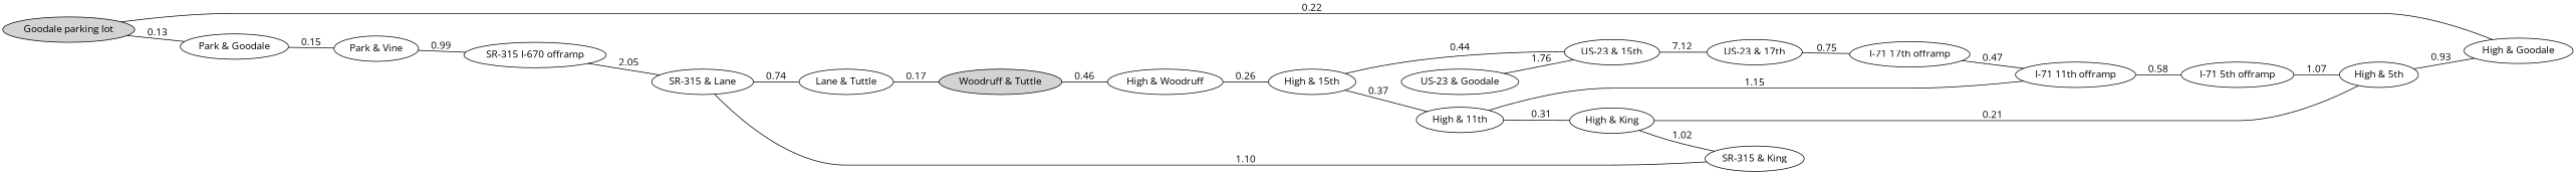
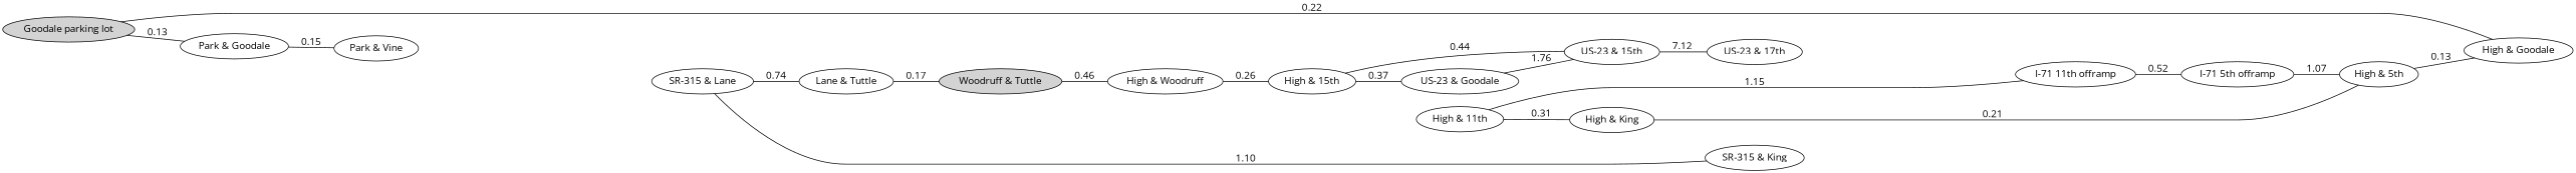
  graph {
    fontname="Open Sans"
    rankdir=LR
    node [fontname="Open Sans" fontsize=14]
    edge [fontname="Open Sans" fontsize=14]
    "Goodale parking lot" [style=filled]
    "Park & Goodale"
    "Park & Vine"
    "High & Goodale"
    "High & 5th"
    "I-71 5th offramp"
    "I-71 11th offramp"
-   "I-71 17th offramp"
    "US-23 & 17th"
    "US-23 & 15th"
    "High & 15th"
    "High & 11th"
    "High & King"
    "High & Woodruff"
    "Woodruff & Tuttle" [style=filled]
    "Lane & Tuttle"
    "SR-315 & Lane"
-   "SR-315 I-670 offramp"
    "US-23 & Goodale"
    "SR-315 & King"
    "Goodale parking lot" -- "Park & Goodale" [label=0.13]
    "Park & Goodale" -- "Park & Vine" [label=0.15]
-   "Park & Vine" -- "SR-315 I-670 offramp" [label=0.99]
    "High & Goodale" -- "Goodale parking lot" [label=0.22]
-   "High & 5th" -- "High & Goodale" [label=0.93]
+   "High & 5th" -- "High & Goodale" [label=0.13]
    "I-71 5th offramp" -- "High & 5th" [label=1.07]
-   "I-71 11th offramp" -- "I-71 5th offramp" [label=0.58]
-   "I-71 17th offramp" -- "I-71 11th offramp" [label=0.47]
-   "US-23 & 17th" -- "I-71 17th offramp" [label=0.75]
+   "I-71 11th offramp" -- "I-71 5th offramp" [label=0.52]
    "US-23 & 15th" -- "US-23 & 17th" [label=7.12]
    "High & 15th" -- "US-23 & 15th" [label=0.44]
-   "High & 15th" -- "High & 11th" [label=0.37]
+   "High & 15th" -- "US-23 & Goodale" [label=0.37]
    "High & 11th" -- "I-71 11th offramp" [label=1.15]
    "High & 11th" -- "High & King" [label=0.31]
    "High & King" -- "High & 5th" [label=0.21]
-   "High & King" -- "SR-315 & King" [label=1.02]
    "High & Woodruff" -- "High & 15th" [label=0.26]
    "Woodruff & Tuttle" -- "High & Woodruff" [label=0.46]
    "Lane & Tuttle" -- "Woodruff & Tuttle" [label=0.17]
    "SR-315 & Lane" -- "Lane & Tuttle" [label=0.74]
-   "SR-315 I-670 offramp" -- "SR-315 & Lane" [label=2.05]
    "US-23 & Goodale" -- "US-23 & 15th" [label=1.76]
    "SR-315 & King" -- "SR-315 & Lane" [label=1.10]
  }
